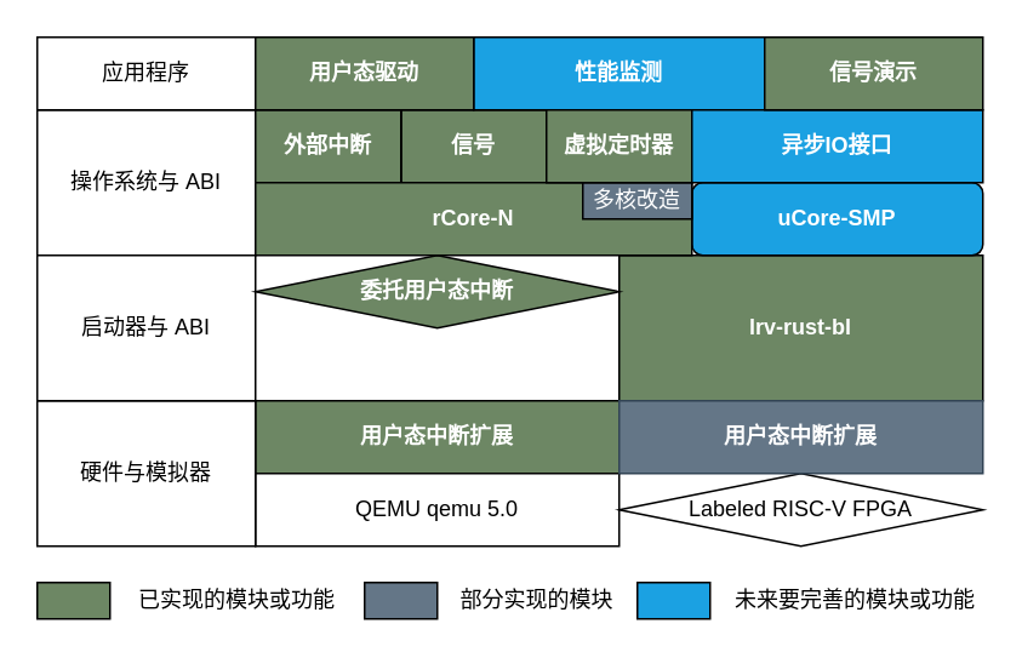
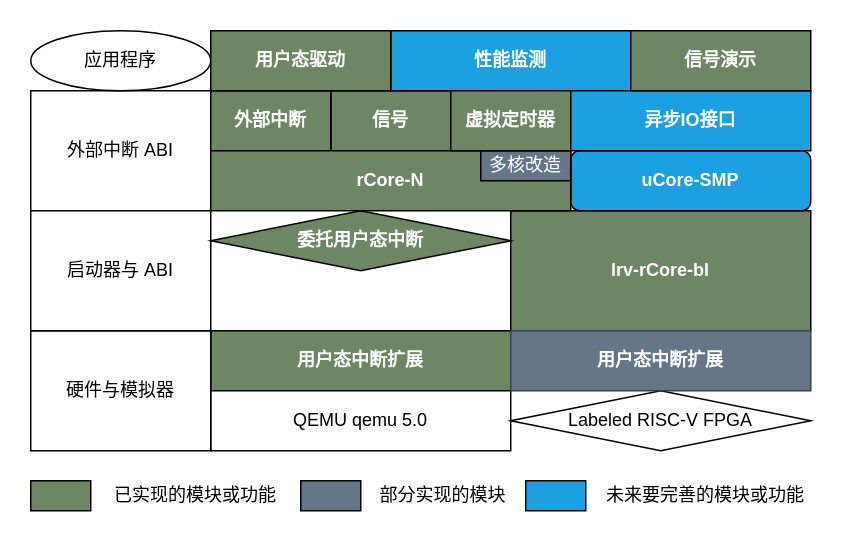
  <mxCell id="0" style=";html=1;" />
  <mxCell id="1" style=";html=1;" parent="0" />
  <mxCell id="2" value="用户态中断扩展" style="rounded=0;whiteSpace=wrap;html=1;fillColor=#6d8764;fontColor=#ffffff;fontStyle=1;" parent="1" vertex="1"><mxGeometry x="140" y="220" width="200" height="40" as="geometry" /></mxCell>
  <mxCell id="3" value="信号" style="rounded=0;whiteSpace=wrap;html=1;fillColor=#6d8764;fontColor=#ffffff;fontStyle=1;" parent="1" vertex="1"><mxGeometry x="220" y="60" width="80" height="40" as="geometry" /></mxCell>
  <mxCell id="4" value="QEMU qemu 5.0" style="rounded=0;whiteSpace=wrap;html=1;" parent="1" vertex="1"><mxGeometry x="140" y="260" width="200" height="40" as="geometry" /></mxCell>
  <mxCell id="5" value="Labeled RISC-V FPGA" style="rhombus;whiteSpace=wrap;html=1;" parent="1" vertex="1"><mxGeometry x="340" y="260" width="200" height="40" as="geometry" /></mxCell>
- <mxCell id="6" value="lrv-rust-bl" style="rounded=0;whiteSpace=wrap;html=1;fillColor=#6d8764;fontColor=#ffffff;fontStyle=1;" parent="1" vertex="1"><mxGeometry x="340" y="140" width="200" height="80" as="geometry" /></mxCell>
+ <mxCell id="6" value="lrv-rCore-bl" style="rounded=0;whiteSpace=wrap;html=1;fillColor=#6d8764;fontColor=#ffffff;fontStyle=1;" parent="1" vertex="1"><mxGeometry x="340" y="140" width="200" height="80" as="geometry" /></mxCell>
  <mxCell id="7" value="uCore-SMP" style="whiteSpace=wrap;html=1;fillColor=#1ba1e2;fontColor=#ffffff;fontStyle=1;rounded=1;" parent="1" vertex="1"><mxGeometry x="380" y="100" width="160" height="40" as="geometry" /></mxCell>
  <mxCell id="8" value="性能监测" style="rounded=0;whiteSpace=wrap;html=1;fillColor=#1ba1e2;fontStyle=1;fontColor=#ffffff;" parent="1" vertex="1"><mxGeometry x="260" y="20" width="160" height="40" as="geometry" /></mxCell>
  <mxCell id="9" value="" style="endArrow=none;html=1;exitX=0;exitY=1;exitDx=0;exitDy=0;entryX=0;entryY=0;entryDx=0;entryDy=0;" parent="1" source="3" target="3" edge="1"><mxGeometry width="50" height="50" relative="1" as="geometry"><mxPoint x="290" y="170" as="sourcePoint" /><mxPoint x="340" y="120" as="targetPoint" /></mxGeometry></mxCell>
  <mxCell id="10" value="硬件与模拟器" style="rounded=0;whiteSpace=wrap;html=1;" parent="1" vertex="1"><mxGeometry x="20" y="220" width="120" height="80" as="geometry" /></mxCell>
- <mxCell id="11" value="操作系统与 ABI" style="rounded=0;whiteSpace=wrap;html=1;" parent="1" vertex="1"><mxGeometry x="20" y="60" width="120" height="80" as="geometry" /></mxCell>
+ <mxCell id="11" value="外部中断 ABI" style="rounded=0;whiteSpace=wrap;html=1;" parent="1" vertex="1"><mxGeometry x="20" y="60" width="120" height="80" as="geometry" /></mxCell>
  <mxCell id="12" value="启动器与 ABI" style="rounded=0;whiteSpace=wrap;html=1;" parent="1" vertex="1"><mxGeometry x="20" y="140" width="120" height="80" as="geometry" /></mxCell>
- <mxCell id="13" value="应用程序" style="rounded=0;whiteSpace=wrap;html=1;" parent="1" vertex="1"><mxGeometry x="20" y="20" width="120" height="40" as="geometry" /></mxCell>
+ <mxCell id="13" value="应用程序" style="ellipse;whiteSpace=wrap;html=1;" parent="1" vertex="1"><mxGeometry x="20" y="20" width="120" height="40" as="geometry" /></mxCell>
  <mxCell id="14" value="委托用户态中断" style="rhombus;whiteSpace=wrap;html=1;fillColor=#6d8764;fontColor=#ffffff;fontStyle=1;" parent="1" vertex="1"><mxGeometry x="140" y="140" width="200" height="40" as="geometry" /></mxCell>
  <mxCell id="15" value="" style="rounded=0;whiteSpace=wrap;html=1;fillColor=#6d8764;fontColor=#ffffff;" parent="1" vertex="1"><mxGeometry x="20" y="320" width="40" height="20" as="geometry" /></mxCell>
  <mxCell id="16" value="已实现的模块或功能" style="text;html=1;strokeColor=none;fillColor=none;align=center;verticalAlign=middle;whiteSpace=wrap;rounded=0;" parent="1" vertex="1"><mxGeometry x="70" y="320" width="120" height="20" as="geometry" /></mxCell>
  <mxCell id="17" value="" style="rounded=0;whiteSpace=wrap;html=1;fillColor=#647687;fontColor=#ffffff;" parent="1" vertex="1"><mxGeometry x="200" y="320" width="40" height="20" as="geometry" /></mxCell>
  <mxCell id="18" value="部分实现的模块" style="text;html=1;strokeColor=none;fillColor=none;align=center;verticalAlign=middle;whiteSpace=wrap;rounded=0;" parent="1" vertex="1"><mxGeometry x="250" y="320" width="90" height="20" as="geometry" /></mxCell>
  <mxCell id="19" value="" style="rounded=0;whiteSpace=wrap;html=1;fillColor=#1ba1e2;fontColor=#ffffff;" parent="1" vertex="1"><mxGeometry x="350" y="320" width="40" height="20" as="geometry" /></mxCell>
  <mxCell id="20" value="未来要完善的模块或功能" style="text;html=1;strokeColor=none;fillColor=none;align=center;verticalAlign=middle;whiteSpace=wrap;rounded=0;" parent="1" vertex="1"><mxGeometry x="400" y="320" width="140" height="20" as="geometry" /></mxCell>
  <mxCell id="21" value="用户态中断扩展" style="rounded=0;whiteSpace=wrap;html=1;fillColor=#647687;fontColor=#ffffff;fontStyle=1;strokeColor=#314354;" vertex="1" parent="1"><mxGeometry x="340" y="220" width="200" height="40" as="geometry" /></mxCell>
  <mxCell id="22" value="外部中断" style="rounded=0;whiteSpace=wrap;html=1;fillColor=#6d8764;fontColor=#ffffff;fontStyle=1;" vertex="1" parent="1"><mxGeometry x="140" y="60" width="80" height="40" as="geometry" /></mxCell>
  <mxCell id="23" value="rCore-N" style="rounded=0;whiteSpace=wrap;html=1;fillColor=#6d8764;fontColor=#ffffff;fontStyle=1;" vertex="1" parent="1"><mxGeometry x="140" y="100" width="240" height="40" as="geometry" /></mxCell>
  <mxCell id="24" value="多核改造" style="rounded=0;whiteSpace=wrap;html=1;fillColor=#647687;fontColor=#ffffff;" parent="1" vertex="1"><mxGeometry x="320" y="100" width="60" height="20" as="geometry" /></mxCell>
  <mxCell id="25" value="虚拟定时器" style="rounded=0;whiteSpace=wrap;html=1;fillColor=#6d8764;fontColor=#ffffff;fontStyle=1;" vertex="1" parent="1"><mxGeometry x="300" y="60" width="80" height="40" as="geometry" /></mxCell>
  <mxCell id="26" value="异步IO接口" style="rounded=0;whiteSpace=wrap;html=1;fillColor=#1ba1e2;fontStyle=1;fontColor=#ffffff;" vertex="1" parent="1"><mxGeometry x="380" y="60" width="160" height="40" as="geometry" /></mxCell>
  <mxCell id="27" value="用户态驱动" style="rounded=0;whiteSpace=wrap;html=1;fillColor=#6d8764;fontColor=#ffffff;fontStyle=1;" vertex="1" parent="1"><mxGeometry x="140" y="20" width="120" height="40" as="geometry" /></mxCell>
  <mxCell id="28" value="信号演示" style="rounded=0;whiteSpace=wrap;html=1;fillColor=#6d8764;fontColor=#ffffff;fontStyle=1;" vertex="1" parent="1"><mxGeometry x="420" y="20" width="120" height="40" as="geometry" /></mxCell>
